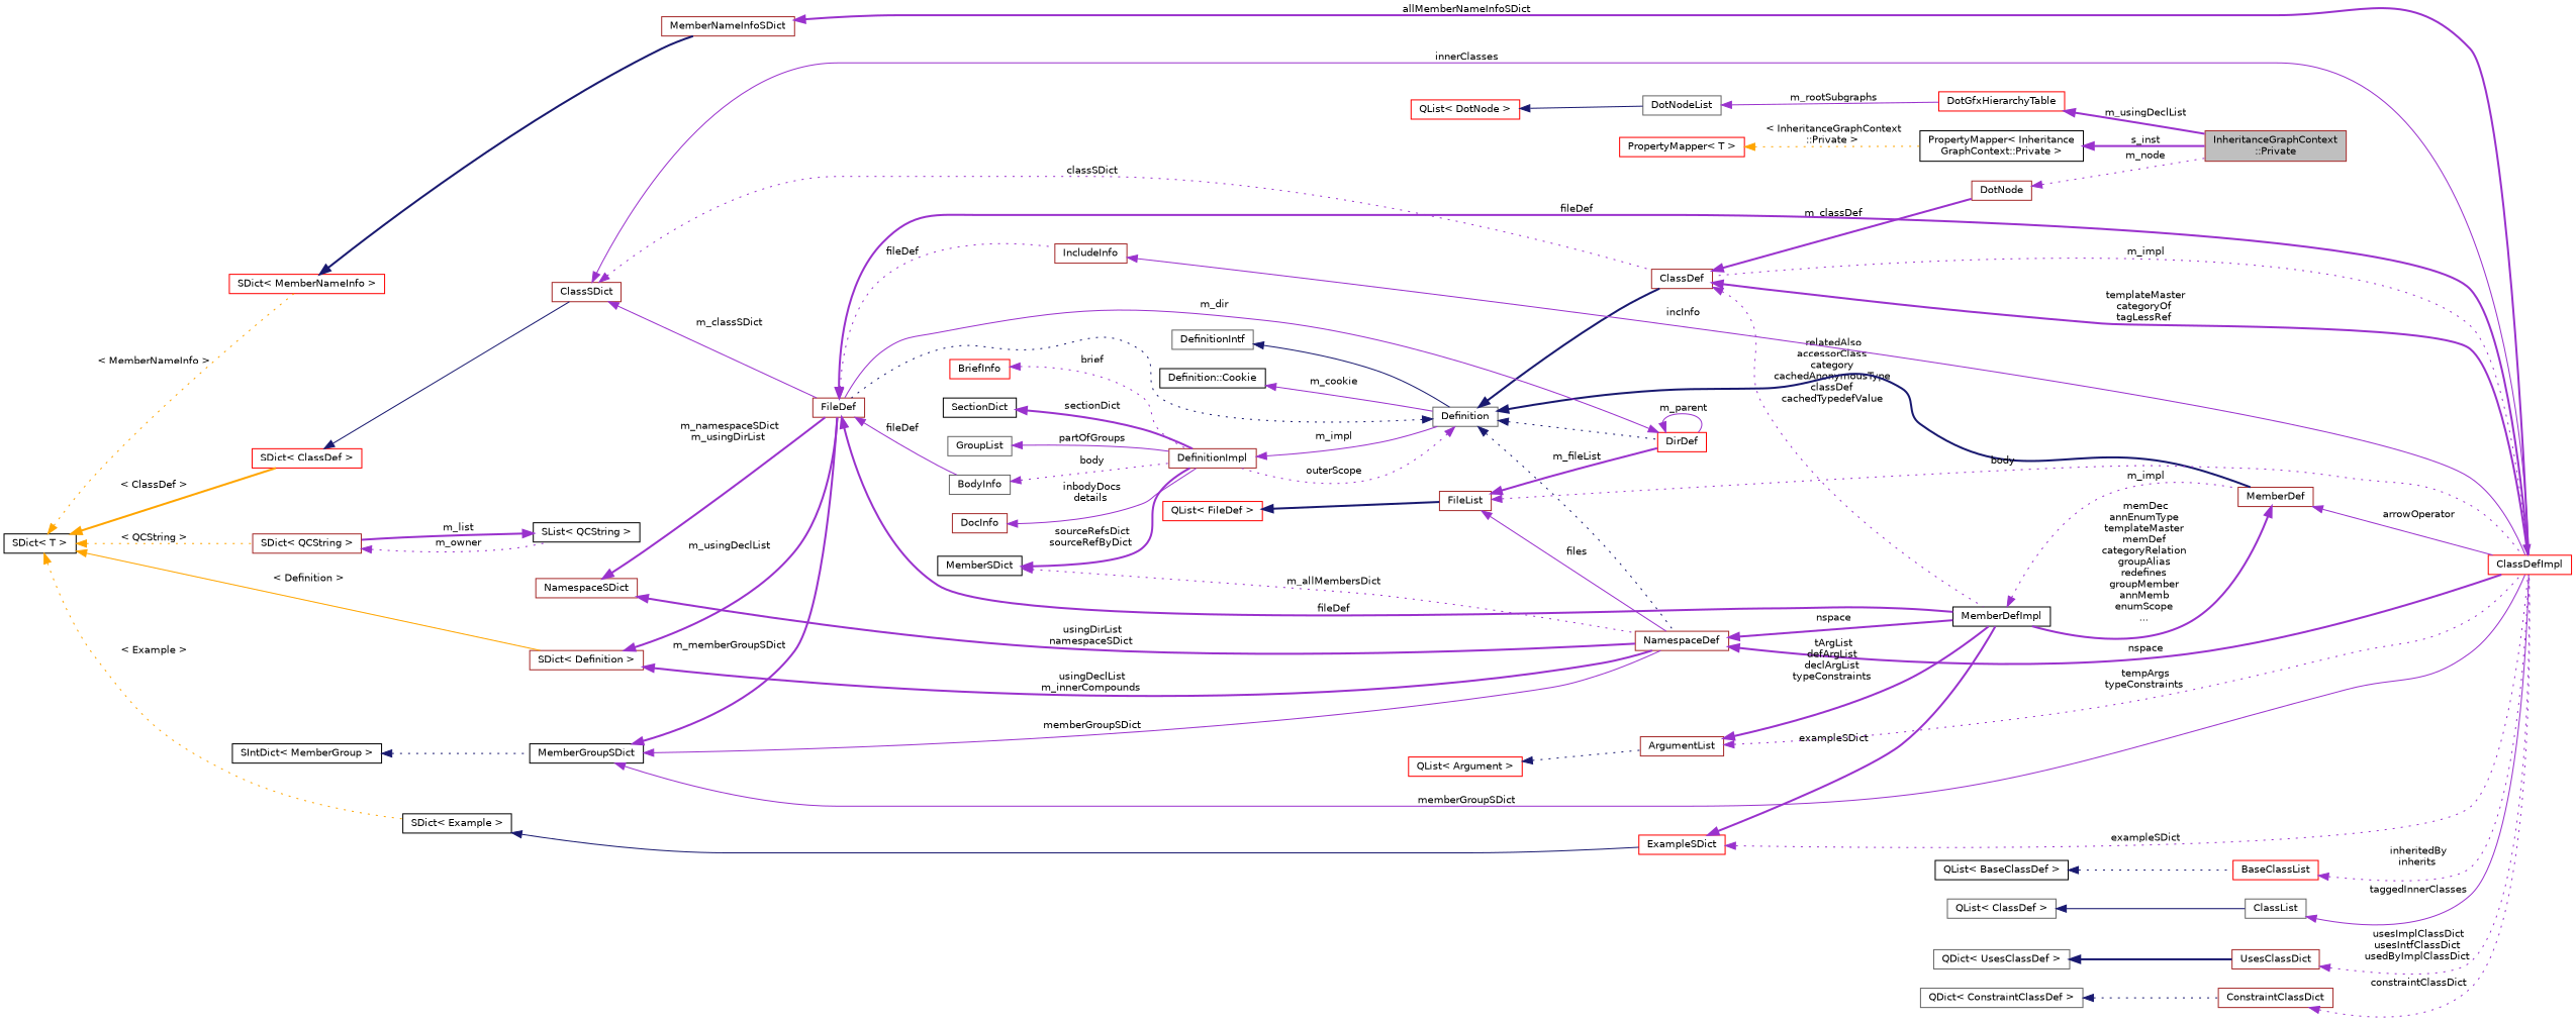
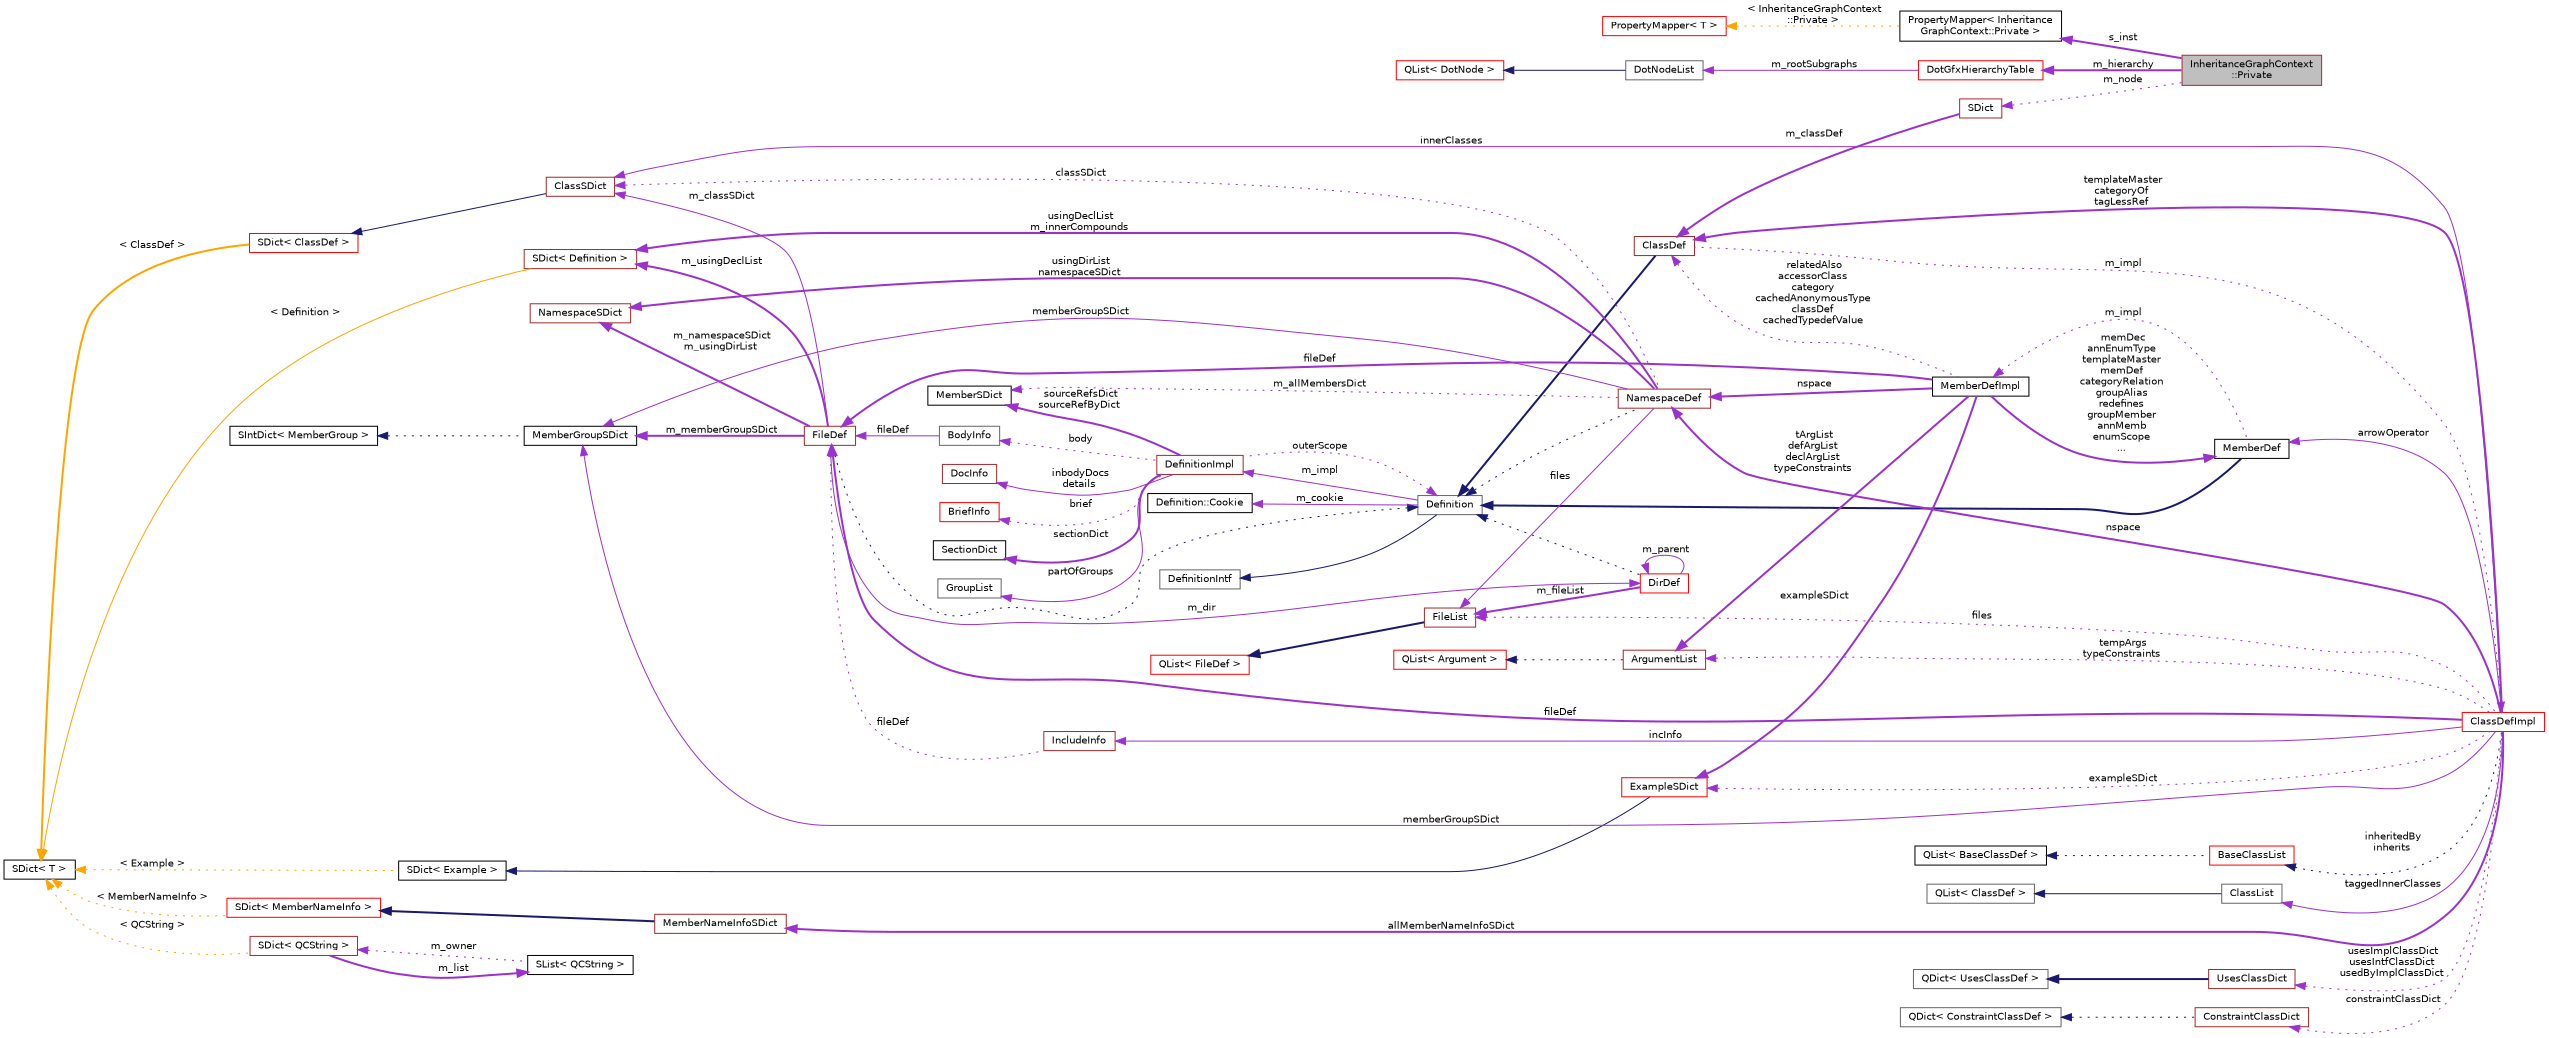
  digraph {
    rankdir=LR
    node [color=brown fillcolor=white fontname=Helvetica fontsize=10 shape=record style=filled]
    edge [color=darkorchid3 dir=back fontname=Helvetica fontsize=10 labelfontname=Helvetica labelfontsize=10 style=dotted]
    n1 [fillcolor=grey75 fontcolor=black height=0.2 label="InheritanceGraphContext\l::Private" width=0.4]
    n2 [color=black height=0.2 label="PropertyMapper\< Inheritance\lGraphContext::Private \>" width=0.4]
    n3 [color=red height=0.2 label="PropertyMapper\< T \>" width=0.4]
-   n4 [height=0.2 label=DotNode width=0.4]
+   n4 [height=0.2 label=SDict width=0.4]
    n5 [height=0.2 label=ClassDef width=0.4]
    n6 [color=red height=0.2 label=ClassDefImpl width=0.4]
    n7 [color=black height=0.2 label=MemberDefImpl width=0.4]
-   n8 [height=0.2 label=MemberDef width=0.4]
+   n8 [color=black height=0.2 label=MemberDef width=0.4]
    n9 [color=gray40 height=0.2 label=Definition width=0.4]
    n10 [height=0.2 label=DefinitionImpl width=0.4]
    n11 [height=0.2 label=FileDef width=0.4]
    n12 [color=red height=0.2 label=DirDef width=0.4]
    n13 [height=0.2 label=NamespaceDef width=0.4]
    n14 [color=gray40 height=0.2 label=BodyInfo width=0.4]
    n15 [height=0.2 label=IncludeInfo width=0.4]
    n16 [color=gray40 height=0.2 label=DefinitionIntf width=0.4]
    n17 [color=black height=0.2 label="Definition::Cookie" width=0.4]
    n18 [color=black height=0.2 label=SectionDict width=0.4]
    n19 [height=0.2 label=ClassSDict width=0.4]
    n20 [color=red height=0.2 label="SDict\< ClassDef \>" width=0.4]
    n21 [color=black height=0.2 label="SDict\< T \>" width=0.4]
    n22 [height=0.2 label="SDict\< Definition \>" width=0.4]
    n23 [height=0.2 label="SDict\< QCString \>" width=0.4]
    n24 [color=red height=0.2 label="SDict\< MemberNameInfo \>" width=0.4]
    n25 [color=black height=0.2 label="SDict\< Example \>" width=0.4]
    n26 [color=black height=0.2 label="SList\< QCString \>" width=0.4]
    n27 [height=0.2 label=MemberNameInfoSDict width=0.4]
    n28 [color=red height=0.2 label=ExampleSDict width=0.4]
    n29 [color=black height=0.2 label=MemberGroupSDict width=0.4]
    n30 [color=black height=0.2 label="SIntDict\< MemberGroup \>" width=0.4]
    n31 [height=0.2 label=FileList width=0.4]
    n32 [color=red height=0.2 label="QList\< FileDef \>" width=0.4]
    n33 [height=0.2 label=NamespaceSDict width=0.4]
    n34 [color=black height=0.2 label=MemberSDict width=0.4]
    n35 [color=gray40 height=0.2 label=GroupList width=0.4]
    n36 [height=0.2 label=DocInfo width=0.4]
    n37 [color=red height=0.2 label=BriefInfo width=0.4]
    n38 [color=red height=0.2 label=BaseClassList width=0.4]
    n39 [color=black height=0.2 label="QList\< BaseClassDef \>" width=0.4]
    n40 [color=gray40 height=0.2 label=ClassList width=0.4]
    n41 [color=gray40 height=0.2 label="QList\< ClassDef \>" width=0.4]
    n42 [height=0.2 label=ArgumentList width=0.4]
    n43 [color=red height=0.2 label="QList\< Argument \>" width=0.4]
    n44 [height=0.2 label=UsesClassDict width=0.4]
    n45 [color=gray40 height=0.2 label="QDict\< UsesClassDef \>" width=0.4]
    n46 [height=0.2 label=ConstraintClassDict width=0.4]
    n47 [color=gray40 height=0.2 label="QDict\< ConstraintClassDef \>" width=0.4]
    n48 [color=red height=0.2 label=DotGfxHierarchyTable width=0.4]
    n49 [color=gray40 height=0.2 label=DotNodeList width=0.4]
    n50 [color=red height=0.2 label="QList\< DotNode \>" width=0.4]
    n2 -> n1 [label=" s_inst" style=bold]
    n3 -> n2 [color=orange label=" \< InheritanceGraphContext\l::Private \>"]
    n4 -> n1 [label=" m_node"]
    n5 -> n4 [label=" m_classDef" style=bold]
    n5 -> n6 [label=" templateMaster\ncategoryOf\ntagLessRef" style=bold]
    n5 -> n7 [label=" relatedAlso\naccessorClass\ncategory\ncachedAnonymousType\nclassDef\ncachedTypedefValue"]
    n6 -> n5 [label=" m_impl"]
    n7 -> n8 [label=" m_impl"]
    n8 -> n6 [label=" arrowOperator" style=solid]
    n8 -> n7 [label=" memDec\nannEnumType\ntemplateMaster\nmemDef\ncategoryRelation\ngroupAlias\nredefines\ngroupMember\nannMemb\nenumScope\n..." style=bold]
    n9 -> n5 [color=midnightblue style=bold]
    n9 -> n8 [color=midnightblue style=bold]
    n9 -> n10 [label=" outerScope"]
    n9 -> n11 [color=midnightblue]
    n9 -> n12 [color=midnightblue]
    n9 -> n13 [color=midnightblue]
    n10 -> n9 [label=" m_impl" style=solid]
    n11 -> n6 [label=" fileDef" style=bold]
    n11 -> n7 [label=" fileDef" style=bold]
    n11 -> n14 [label=" fileDef" style=solid]
    n11 -> n15 [label=" fileDef"]
    n12 -> n11 [label=" m_dir" style=solid]
    n12 -> n12 [label=" m_parent" style=solid]
    n13 -> n6 [label=" nspace" style=bold]
    n13 -> n7 [label=" nspace" style=bold]
    n14 -> n10 [label=" body"]
    n15 -> n6 [label=" incInfo" style=solid]
    n16 -> n9 [color=midnightblue style=solid]
    n17 -> n9 [label=" m_cookie" style=solid]
    n18 -> n10 [label=" sectionDict" style=bold]
    n19 -> n6 [label=" innerClasses" style=solid]
    n19 -> n11 [label=" m_classSDict" style=solid]
-   n19 -> n5 [label=" classSDict"]
+   n19 -> n13 [label=" classSDict"]
    n20 -> n19 [color=midnightblue style=solid]
    n21 -> n20 [color=orange label=" \< ClassDef \>" style=bold]
    n21 -> n22 [color=orange label=" \< Definition \>" style=solid]
    n21 -> n23 [color=orange label=" \< QCString \>"]
    n21 -> n24 [color=orange label=" \< MemberNameInfo \>"]
    n21 -> n25 [color=orange label=" \< Example \>"]
    n22 -> n11 [label=" m_usingDeclList" style=bold]
    n22 -> n13 [label=" usingDeclList\nm_innerCompounds" style=bold]
    n23 -> n26 [label=" m_owner"]
    n24 -> n27 [color=midnightblue style=bold]
    n25 -> n28 [color=midnightblue style=solid]
    n26 -> n23 [label=" m_list" style=bold]
    n27 -> n6 [label=" allMemberNameInfoSDict" style=bold]
    n28 -> n6 [label=" exampleSDict"]
    n28 -> n7 [label=" exampleSDict" style=bold]
    n29 -> n6 [label=" memberGroupSDict" style=solid]
    n29 -> n11 [label=" m_memberGroupSDict" style=bold]
    n29 -> n13 [label=" memberGroupSDict" style=solid]
    n30 -> n29 [color=midnightblue]
-   n31 -> n6 [label=" body"]
+   n31 -> n6 [label=" files"]
    n31 -> n12 [label=" m_fileList" style=bold]
    n31 -> n13 [label=" files" style=solid]
    n32 -> n31 [color=midnightblue style=bold]
    n33 -> n11 [label=" m_namespaceSDict\nm_usingDirList" style=bold]
    n33 -> n13 [label=" usingDirList\nnamespaceSDict" style=bold]
    n34 -> n10 [label=" sourceRefsDict\nsourceRefByDict" style=bold]
    n34 -> n13 [label=" m_allMembersDict"]
    n35 -> n10 [label=" partOfGroups" style=solid]
    n36 -> n10 [label=" inbodyDocs\ndetails" style=solid]
    n37 -> n10 [label=" brief"]
-   n38 -> n6 [label=" inheritedBy\ninherits"]
+   n38 -> n6 [color=midnightblue label=" inheritedBy\ninherits"]
    n39 -> n38 [color=midnightblue]
    n40 -> n6 [label=" taggedInnerClasses" style=solid]
    n41 -> n40 [color=midnightblue style=solid]
    n42 -> n6 [label=" tempArgs\ntypeConstraints"]
    n42 -> n7 [label=" tArgList\ndefArgList\ndeclArgList\ntypeConstraints" style=bold]
    n43 -> n42 [color=midnightblue]
    n44 -> n6 [label=" usesImplClassDict\nusesIntfClassDict\nusedByImplClassDict"]
    n45 -> n44 [color=midnightblue style=bold]
    n46 -> n6 [label=" constraintClassDict"]
    n47 -> n46 [color=midnightblue]
-   n48 -> n1 [label=" m_usingDeclList" style=bold]
+   n48 -> n1 [label=" m_hierarchy" style=bold]
    n49 -> n48 [label=" m_rootSubgraphs" style=solid]
    n50 -> n49 [color=midnightblue style=solid]
  }
